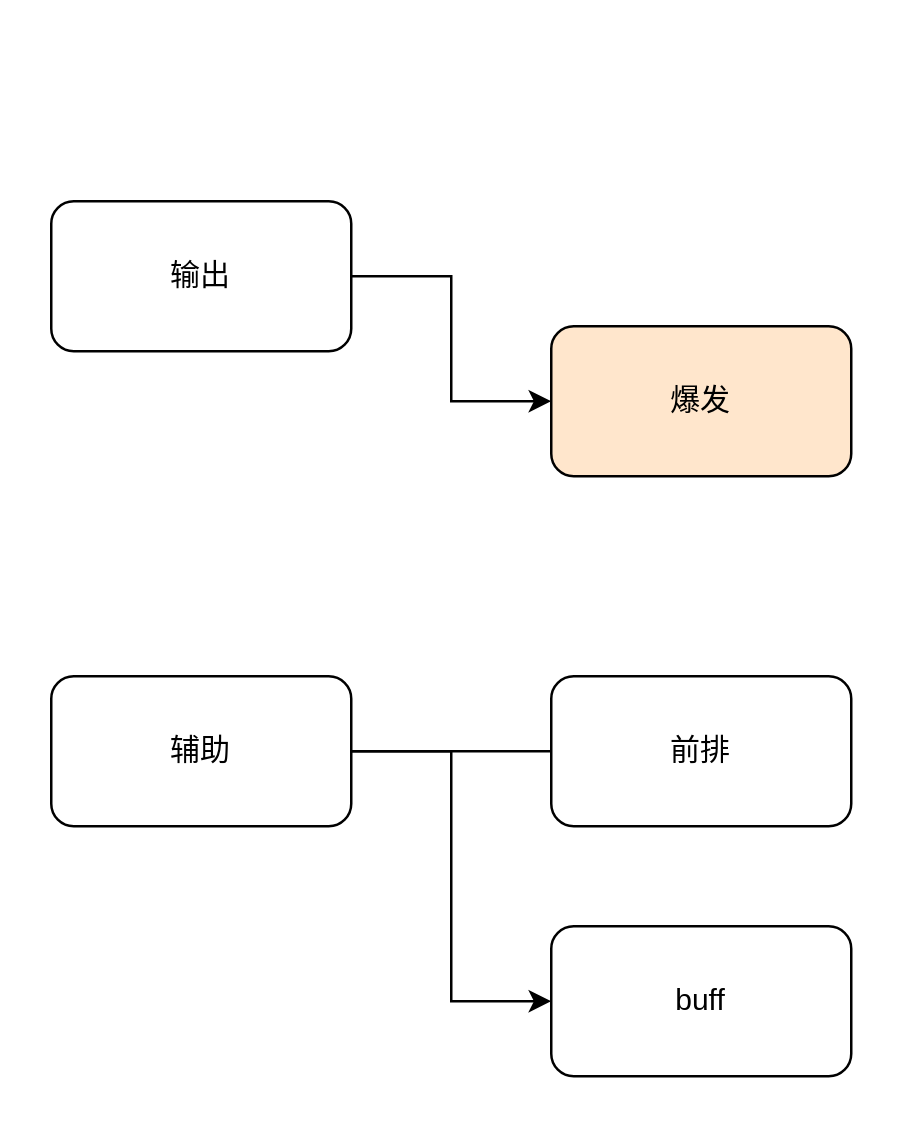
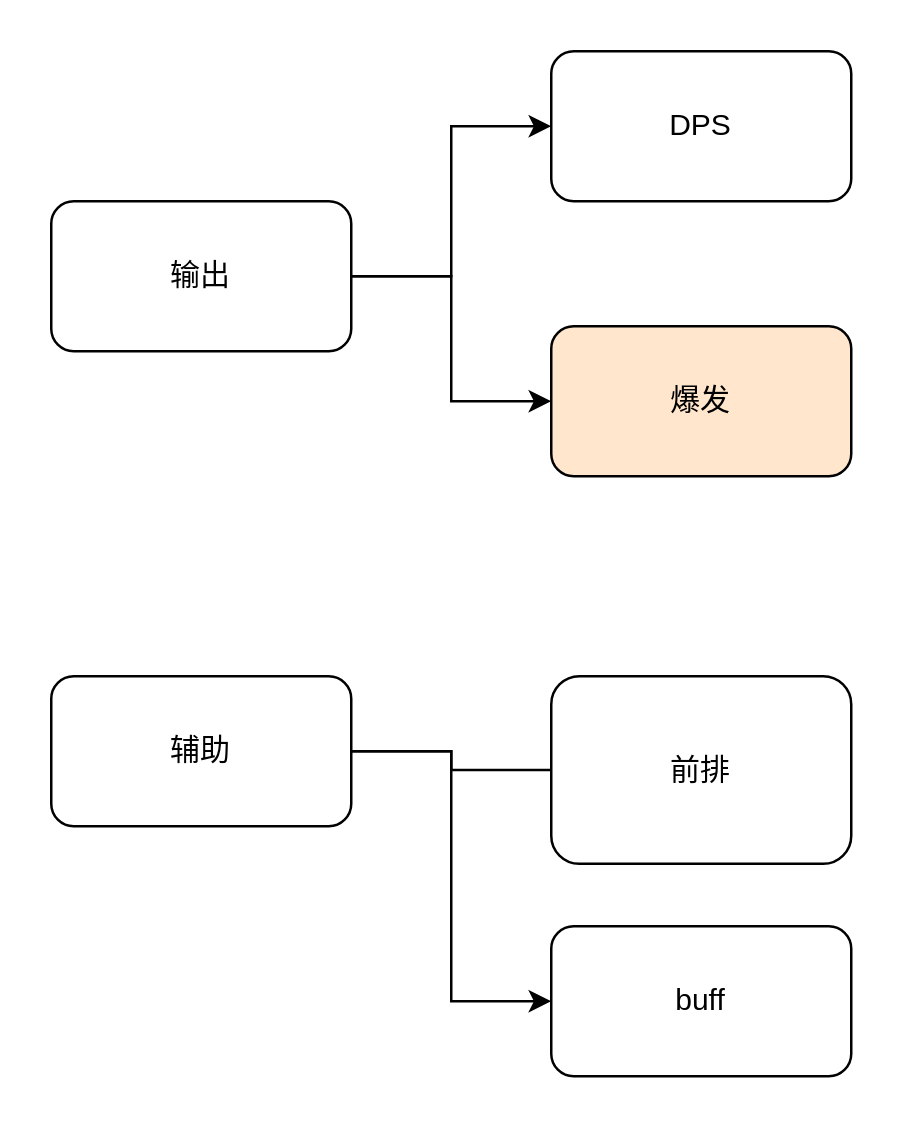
  <mxCell id="0" />
  <mxCell id="1" parent="0" />
+ <mxCell id="2" style="edgeStyle=orthogonalEdgeStyle;rounded=0;orthogonalLoop=1;jettySize=auto;html=1;exitX=1;exitY=0.5;exitDx=0;exitDy=0;" parent="1" source="4" target="5" edge="1"><mxGeometry relative="1" as="geometry" /></mxCell>
  <mxCell id="3" style="edgeStyle=orthogonalEdgeStyle;rounded=0;orthogonalLoop=1;jettySize=auto;html=1;exitX=1;exitY=0.5;exitDx=0;exitDy=0;entryX=0;entryY=0.5;entryDx=0;entryDy=0;" parent="1" source="4" target="6" edge="1"><mxGeometry relative="1" as="geometry" /></mxCell>
  <mxCell id="4" value="输出" style="rounded=1;whiteSpace=wrap;html=1;" parent="1" vertex="1"><mxGeometry x="20" y="80" width="120" height="60" as="geometry" /></mxCell>
+ <mxCell id="5" value="DPS" style="whiteSpace=wrap;html=1;rounded=1;" parent="1" vertex="1"><mxGeometry x="220" y="20" width="120" height="60" as="geometry" /></mxCell>
  <mxCell id="6" value="爆发" style="rounded=1;whiteSpace=wrap;html=1;fillColor=#ffe6cc;" parent="1" vertex="1"><mxGeometry x="220" y="130" width="120" height="60" as="geometry" /></mxCell>
- <mxCell id="7" value="前排" style="rounded=1;whiteSpace=wrap;html=1;" parent="1" vertex="1"><mxGeometry x="220" y="270" width="120" height="60" as="geometry" /></mxCell>
+ <mxCell id="7" value="前排" style="rounded=1;whiteSpace=wrap;html=1;" parent="1" vertex="1"><mxGeometry x="220" y="270" width="120" height="75" as="geometry" /></mxCell>
  <mxCell id="8" style="edgeStyle=orthogonalEdgeStyle;rounded=0;orthogonalLoop=1;jettySize=auto;html=1;exitX=1;exitY=0.5;exitDx=0;exitDy=0;entryX=0;entryY=0.5;entryDx=0;entryDy=0;endArrow=none;" edge="1" parent="1" source="10" target="7"><mxGeometry relative="1" as="geometry" /></mxCell>
  <mxCell id="9" style="edgeStyle=orthogonalEdgeStyle;rounded=0;orthogonalLoop=1;jettySize=auto;html=1;exitX=1;exitY=0.5;exitDx=0;exitDy=0;entryX=0;entryY=0.5;entryDx=0;entryDy=0;" edge="1" parent="1" source="10" target="11"><mxGeometry relative="1" as="geometry" /></mxCell>
  <mxCell id="10" value="辅助" style="rounded=1;whiteSpace=wrap;html=1;" parent="1" vertex="1"><mxGeometry x="20" y="270" width="120" height="60" as="geometry" /></mxCell>
  <mxCell id="11" value="buff" style="rounded=1;whiteSpace=wrap;html=1;" parent="1" vertex="1"><mxGeometry x="220" y="370" width="120" height="60" as="geometry" /></mxCell>
